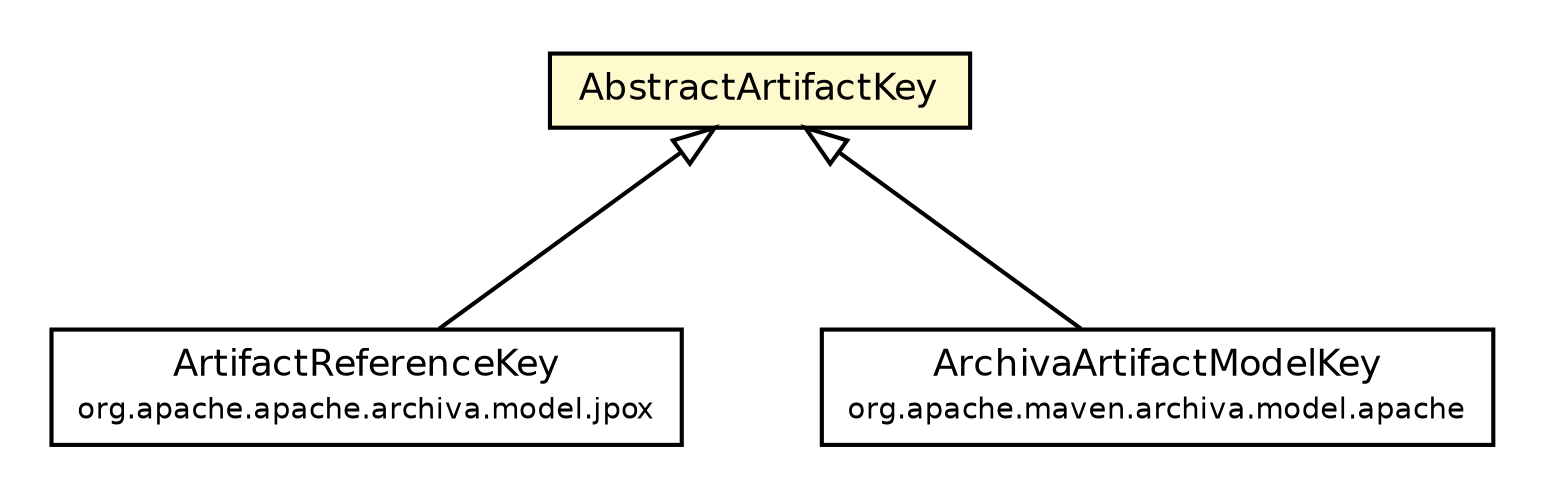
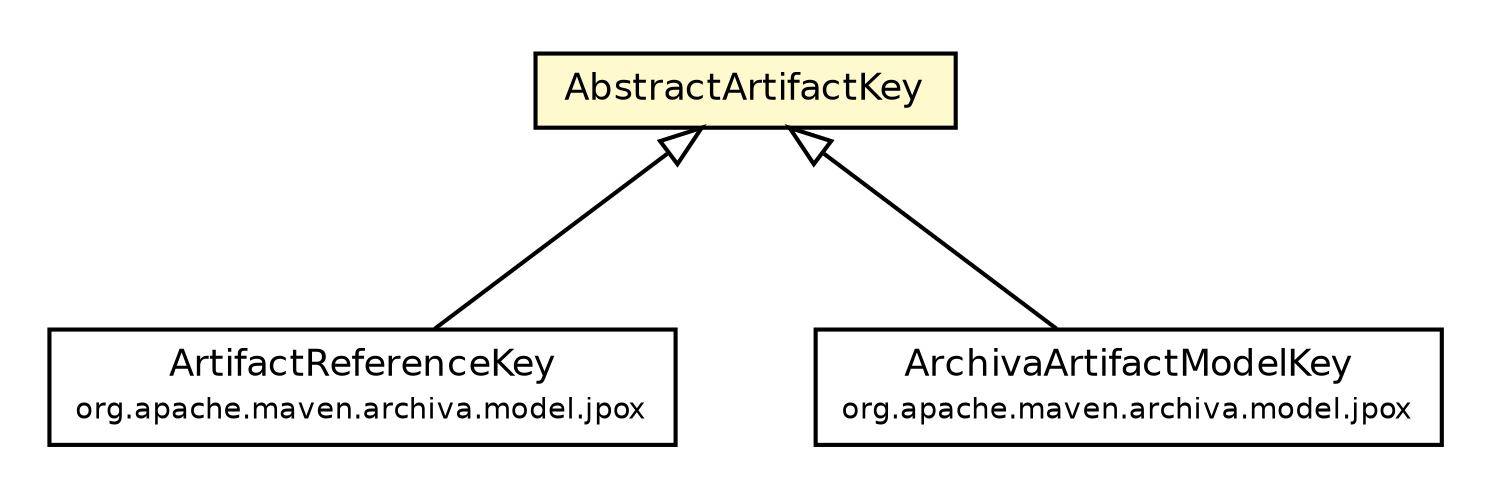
  digraph {
    node [fontcolor=black fontname=Helvetica fontsize=9.0 shape=plaintext]
    edge [arrowtail=empty dir=back fontname=Helvetica fontsize=10 headport=p labelfontname=Helvetica labelfontsize=10 tailport=p]
    n1 [label=<<table border="0" cellborder="1" cellspacing="0" cellpadding="2" port="p" bgcolor="lemonChiffon" href="./AbstractArtifactKey.html"> 		<tr><td><table border="0" cellspacing="0" cellpadding="1"> 			<tr><td> AbstractArtifactKey </td></tr> 		</table></td></tr> 		</table>>]
-   n2 [label=<<table border="0" cellborder="1" cellspacing="0" cellpadding="2" port="p" href="./jpox/ArtifactReferenceKey.html"> 		<tr><td><table border="0" cellspacing="0" cellpadding="1"> 			<tr><td> ArtifactReferenceKey </td></tr> 			<tr><td><font point-size="7.0"> org.apache.apache.archiva.model.jpox </font></td></tr> 		</table></td></tr> 		</table>>]
-   n3 [label=<<table border="0" cellborder="1" cellspacing="0" cellpadding="2" port="p" href="./jpox/ArchivaArtifactModelKey.html"> 		<tr><td><table border="0" cellspacing="0" cellpadding="1"> 			<tr><td> ArchivaArtifactModelKey </td></tr> 			<tr><td><font point-size="7.0"> org.apache.maven.archiva.model.apache </font></td></tr> 		</table></td></tr> 		</table>>]
+   n2 [label=<<table border="0" cellborder="1" cellspacing="0" cellpadding="2" port="p" href="./jpox/ArtifactReferenceKey.html"> 		<tr><td><table border="0" cellspacing="0" cellpadding="1"> 			<tr><td> ArtifactReferenceKey </td></tr> 			<tr><td><font point-size="7.0"> org.apache.maven.archiva.model.jpox </font></td></tr> 		</table></td></tr> 		</table>>]
+   n3 [label=<<table border="0" cellborder="1" cellspacing="0" cellpadding="2" port="p" href="./jpox/ArchivaArtifactModelKey.html"> 		<tr><td><table border="0" cellspacing="0" cellpadding="1"> 			<tr><td> ArchivaArtifactModelKey </td></tr> 			<tr><td><font point-size="7.0"> org.apache.maven.archiva.model.jpox </font></td></tr> 		</table></td></tr> 		</table>>]
    n1 -> n2
    n1 -> n3
  }
